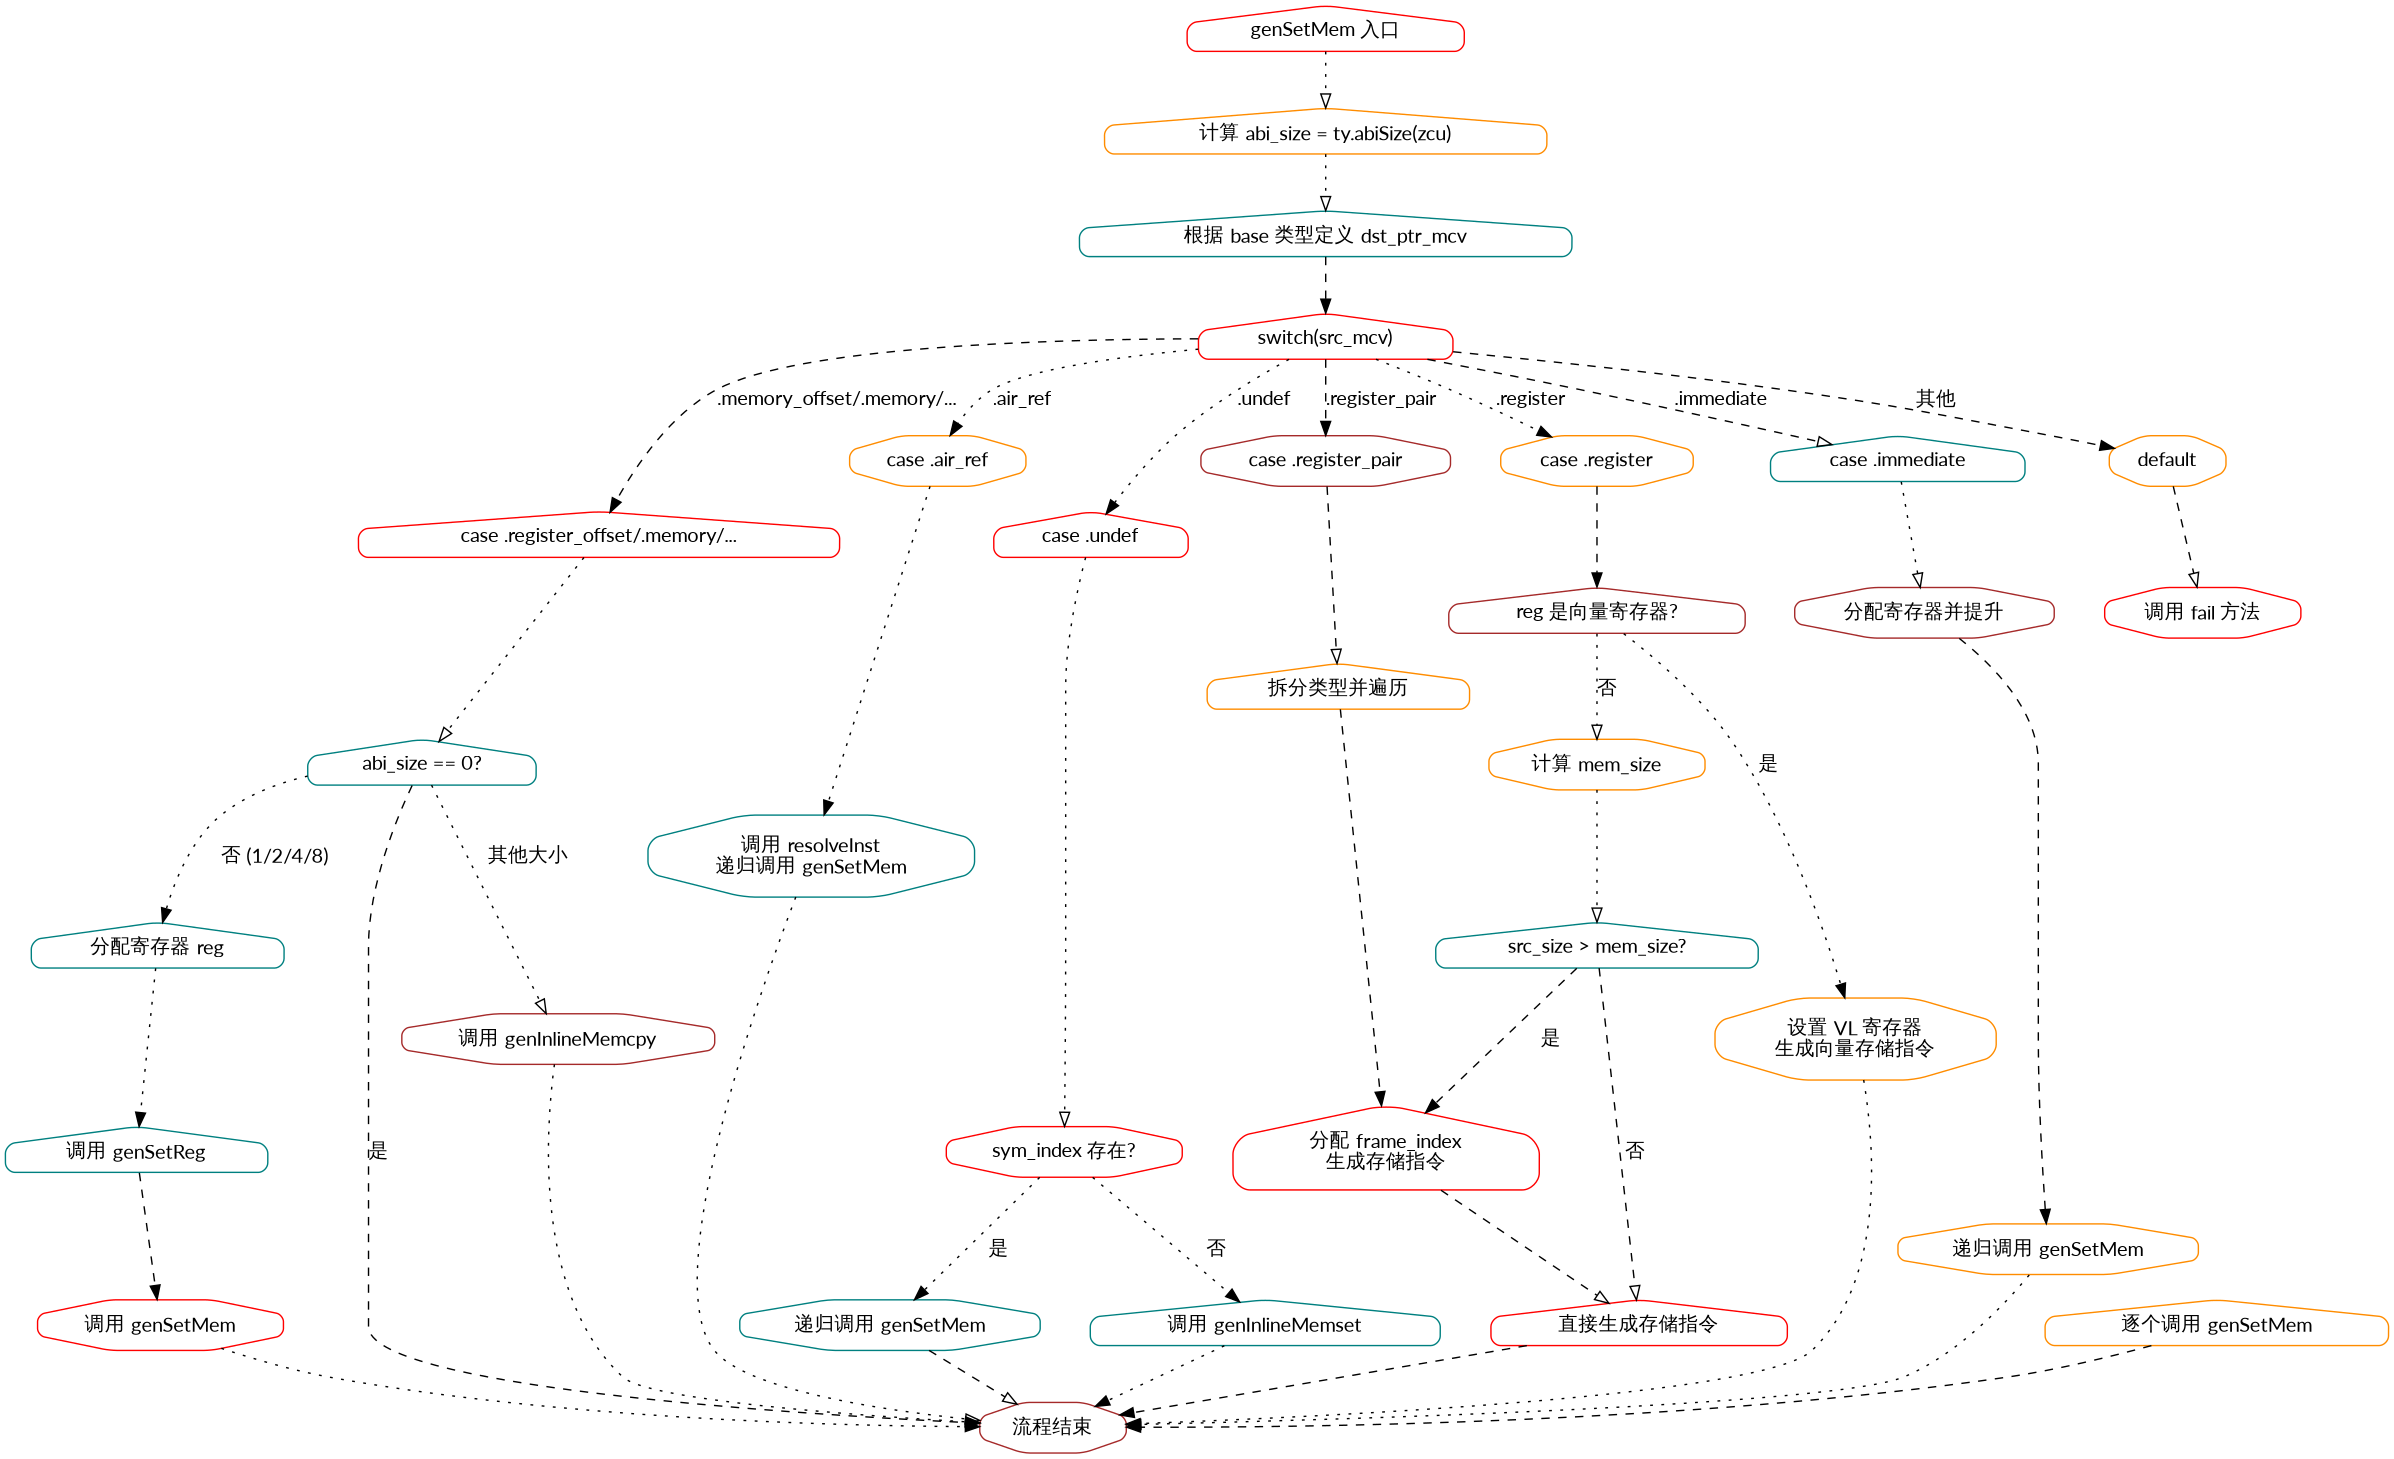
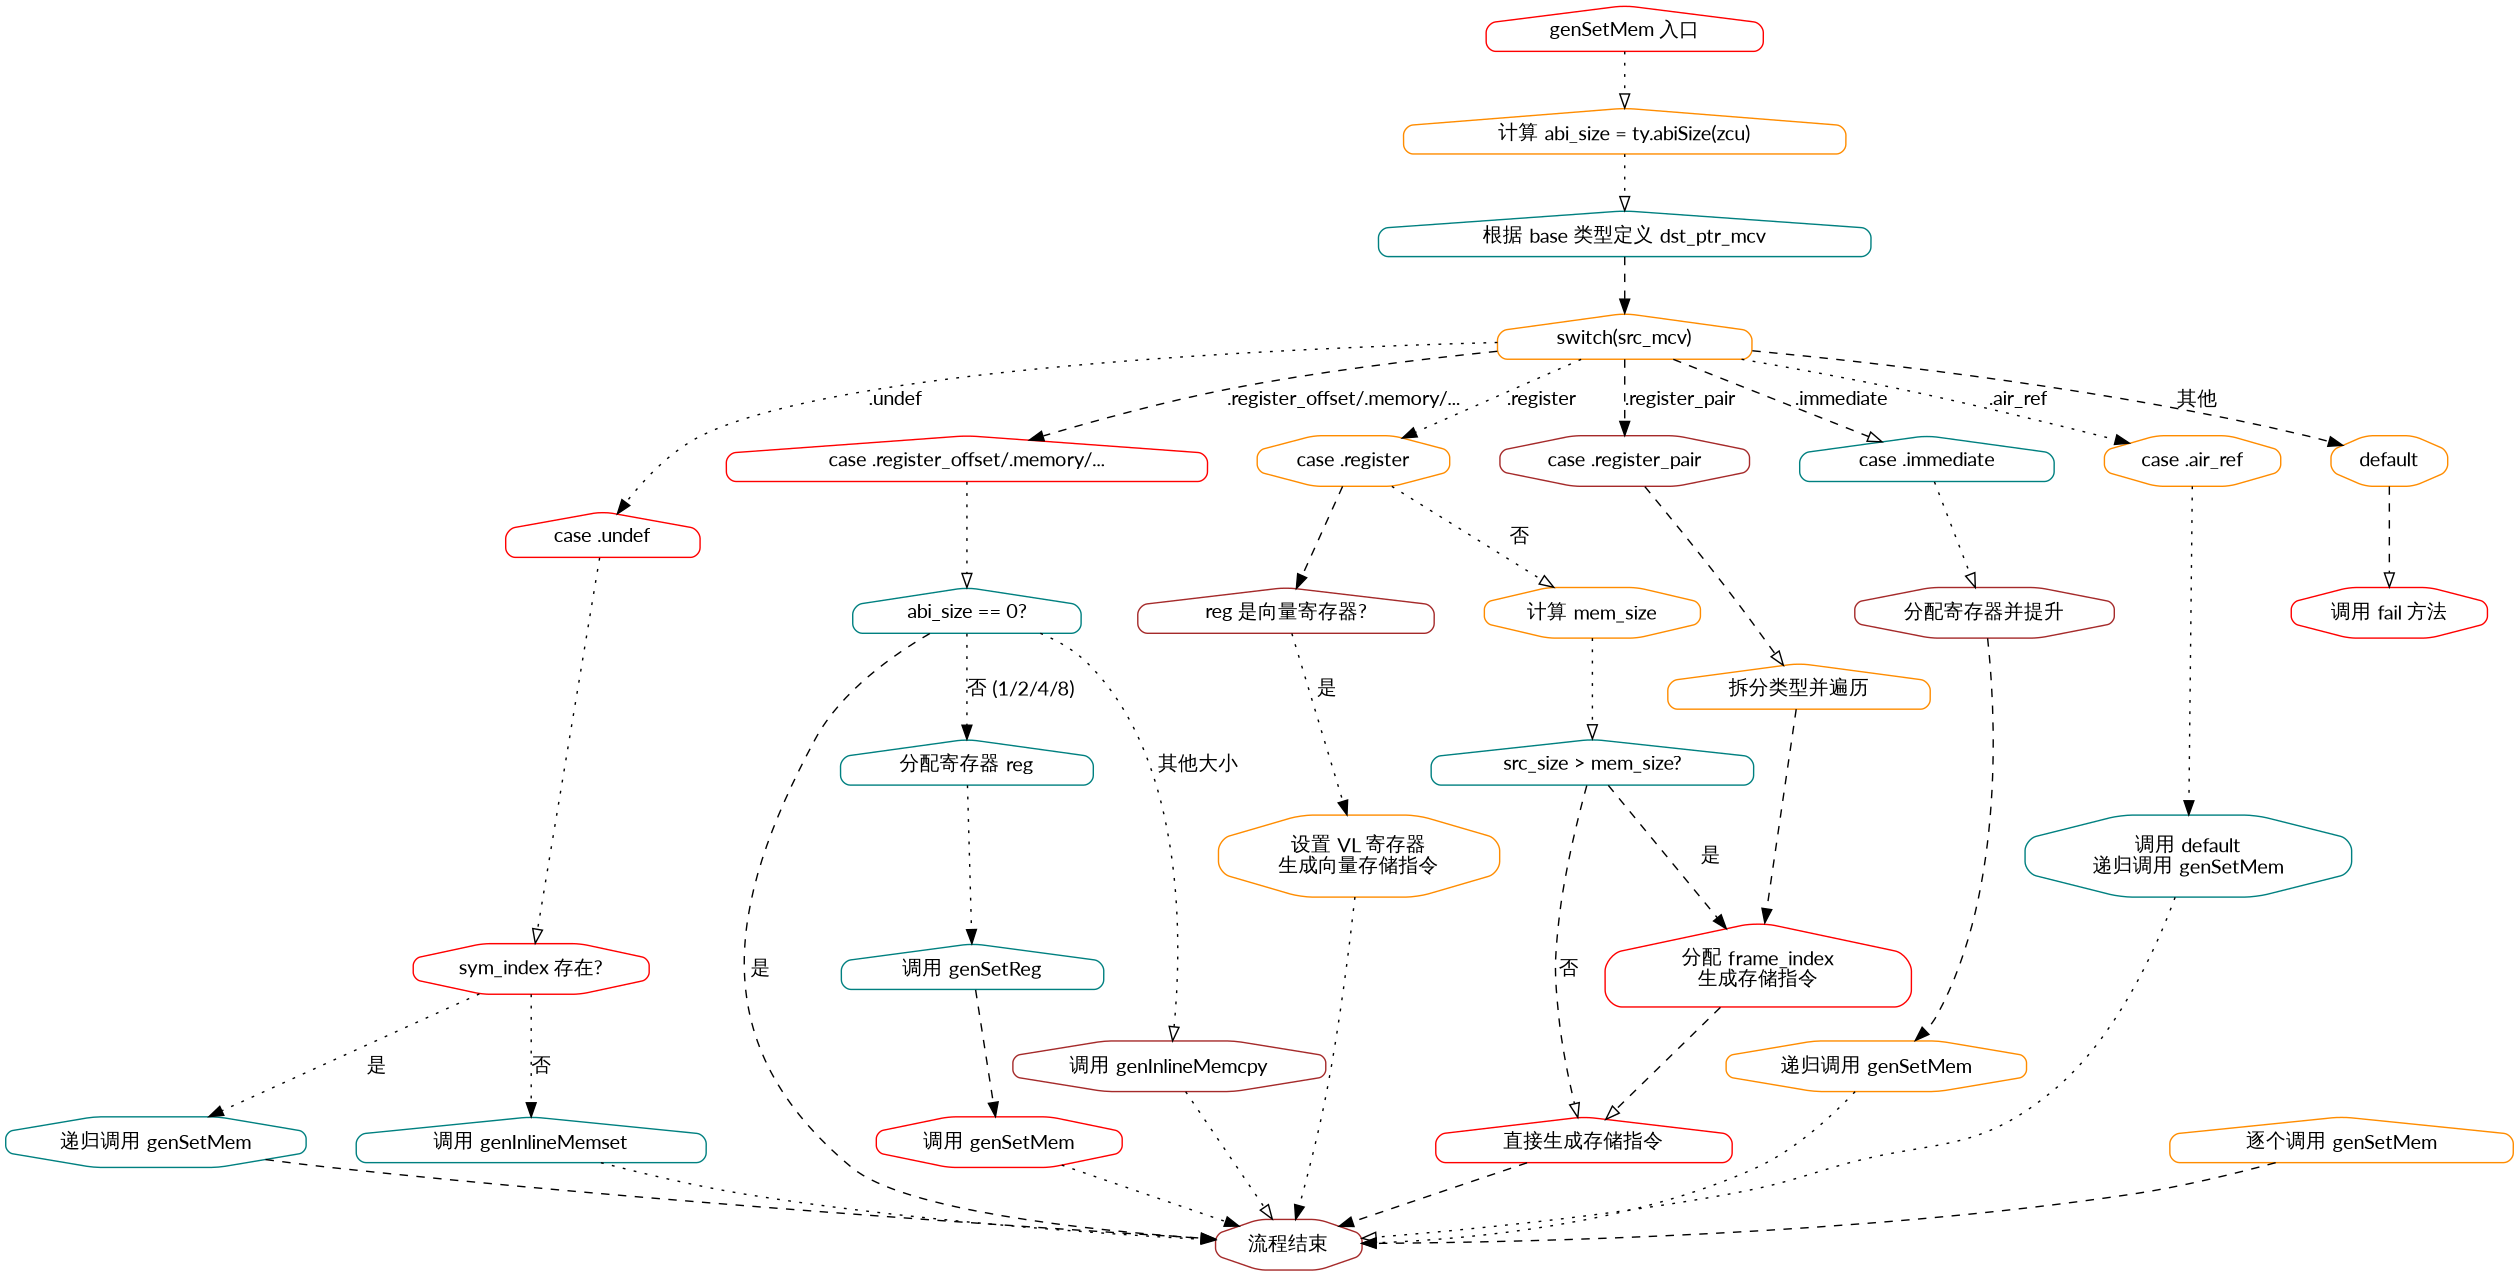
  digraph {
    fontname=Lato
    nodesep=0.5
    ranksep=0.5
    node [color=darkorange fontname=Lato shape=house style=rounded]
    edge [arrowhead=normal fontname=Lato style=dotted]
    n1 [color=brown label="流程结束" shape=octagon]
    n2 [color=red label="genSetMem 入口"]
    n3 [label="计算 abi_size = ty.abiSize(zcu)"]
    n4 [color=teal label="根据 base 类型定义 dst_ptr_mcv"]
-   n5 [color=red label="switch(src_mcv)"]
+   n5 [label="switch(src_mcv)"]
    n6 [color=red label="case .undef"]
    n7 [color=red label="case .register_offset/.memory/..."]
    n8 [label="case .register" shape=octagon]
    n9 [color=brown label="case .register_pair" shape=octagon]
    n10 [color=teal label="case .immediate"]
    n11 [label="case .air_ref" shape=octagon]
    n12 [label=default shape=octagon]
    n13 [color=red label="sym_index 存在?" shape=octagon]
    n14 [color=teal label="abi_size == 0?"]
    n15 [color=brown label="reg 是向量寄存器?"]
    n16 [label="拆分类型并遍历"]
    n17 [color=brown label="分配寄存器并提升" shape=octagon]
-   n18 [color=teal label="调用 resolveInst\n递归调用 genSetMem" shape=octagon]
+   n18 [color=teal label="调用 default\n递归调用 genSetMem" shape=octagon]
    n19 [color=red label="调用 fail 方法" shape=octagon]
    n20 [color=teal label="递归调用 genSetMem" shape=octagon]
    n21 [color=teal label="调用 genInlineMemset"]
    n22 [color=teal label="分配寄存器 reg"]
    n23 [color=brown label="调用 genInlineMemcpy" shape=octagon]
    n24 [label="设置 VL 寄存器\n生成向量存储指令" shape=octagon]
    n25 [label="计算 mem_size" shape=octagon]
    n26 [color=red label="分配 frame_index\n生成存储指令"]
    n27 [label="递归调用 genSetMem" shape=octagon]
    n28 [color=teal label="调用 genSetReg"]
    n29 [color=red label="调用 genSetMem" shape=octagon]
    n30 [color=teal label="src_size > mem_size?"]
    n31 [color=red label="直接生成存储指令"]
    n32 [label="逐个调用 genSetMem"]
    subgraph sub_1 {
      rank=same
      n1
    }
    n2 -> n3 [arrowhead=onormal]
    n3 -> n4 [arrowhead=onormal]
    n4 -> n5 [style=dashed]
    n5 -> n6 [label=".undef"]
-   n5 -> n7 [label=".memory_offset/.memory/..." style=dashed]
+   n5 -> n7 [label=".register_offset/.memory/..." style=dashed]
    n5 -> n8 [label=".register"]
    n5 -> n9 [label=".register_pair" style=dashed]
    n5 -> n10 [arrowhead=onormal label=".immediate" style=dashed]
    n5 -> n11 [label=".air_ref"]
    n5 -> n12 [label="其他" style=dashed]
    n6 -> n13 [arrowhead=onormal]
    n7 -> n14 [arrowhead=onormal]
    n8 -> n15 [style=dashed]
    n9 -> n16 [arrowhead=onormal style=dashed]
    n10 -> n17 [arrowhead=onormal]
    n11 -> n18
    n12 -> n19 [arrowhead=onormal style=dashed]
    n13 -> n20 [label="是"]
    n13 -> n21 [label="否"]
    n14 -> n1 [label="是" style=dashed]
    n14 -> n22 [label="否 (1/2/4/8)"]
    n14 -> n23 [arrowhead=onormal label="其他大小"]
    n15 -> n24 [label="是"]
-   n15 -> n25 [arrowhead=onormal label="否"]
+   n8 -> n25 [arrowhead=onormal label="否"]
    n16 -> n26 [style=dashed]
    n17 -> n27 [style=dashed]
    n18 -> n1 [arrowhead=onormal]
    n20 -> n1 [arrowhead=onormal style=dashed]
    n21 -> n1
    n22 -> n28
    n23 -> n1 [arrowhead=onormal]
    n24 -> n1
    n25 -> n30 [arrowhead=onormal]
    n26 -> n31 [arrowhead=onormal style=dashed]
    n27 -> n1
    n28 -> n29 [style=dashed]
    n29 -> n1
    n30 -> n26 [label="是" style=dashed]
    n30 -> n31 [arrowhead=onormal label="否" style=dashed]
    n31 -> n1 [style=dashed]
    n32 -> n1 [style=dashed]
  }
